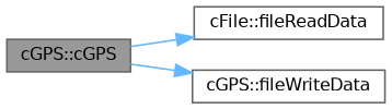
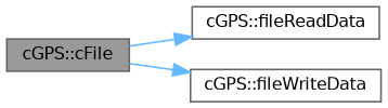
  digraph {
    rankdir=LR
    node [color=grey40 fillcolor=white fontname=Helvetica fontsize=10 shape=box style=filled]
    edge [color=steelblue1 fontname=Helvetica fontsize=10 labelfontname=Helvetica labelfontsize=10 style=solid]
-   n1 [color=gray40 fillcolor=grey60 fontcolor=black height=0.2 label="cGPS::cGPS" width=0.4]
-   n2 [height=0.2 label="cFile::fileReadData" width=0.4]
+   n1 [color=gray40 fillcolor=grey60 fontcolor=black height=0.2 label="cGPS::cFile" width=0.4]
+   n2 [height=0.2 label="cGPS::fileReadData" width=0.4]
    n3 [height=0.2 label="cGPS::fileWriteData" width=0.4]
    n1 -> n2
    n1 -> n3
  }
